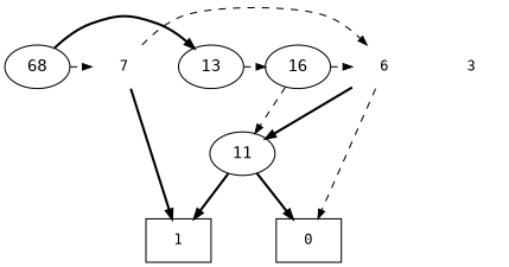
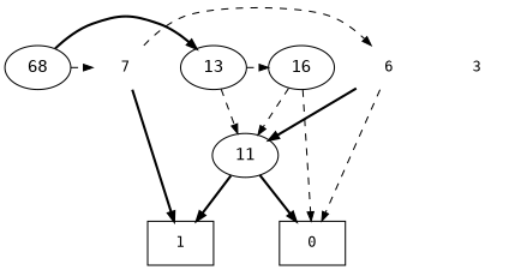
  digraph {
    fontname="DejaVu Sans Mono"
    node [fontname="DejaVu Sans Mono"]
    edge [arrowsize=.75 fontname="DejaVu Sans Mono" style=dashed]
    T [style=invis]
    0 [fontsize=12 shape=box]
    1 [fontsize=12 shape=box]
    7 [fontsize=12 shape=plaintext]
    n5 [label=68]
    6 [fontsize=12 shape=plaintext]
    n7 [label=13]
    3 [fontsize=12 shape=plaintext]
    16
    11
    subgraph sub_1 {
      rank=same
      subgraph sub_2 {
        rank=same
        T
      }
      subgraph sub_3 {
        rank=same
        0
      }
      subgraph sub_4 {
        rank=same
        1
      }
    }
    subgraph sub_5 {
      rank=same
      n5
      subgraph sub_6 {
        rank=same
        7
      }
    }
    subgraph sub_7 {
      rank=same
      7
      n7
      subgraph sub_8 {
        rank=same
        6
      }
    }
    subgraph sub_9 {
      rank=same
      6
      16
      subgraph sub_10 {
        rank=same
        3
      }
    }
    7 -> 1 [style=bold]
    7 -> 6 [style=invis arrowsize=""]
    7 -> 6
    n5 -> 7
    n5 -> n7 [style=bold]
    6 -> 0
    6 -> 3 [style=invis arrowsize=""]
    6 -> 11 [style=bold]
    n7 -> 16
+   n7 -> 11
    3 -> T [style=invis arrowsize=""]
-   16 -> 6
+   16 -> 0
    16 -> 11
    11 -> 0 [style=bold]
    11 -> 1 [style=bold]
  }
